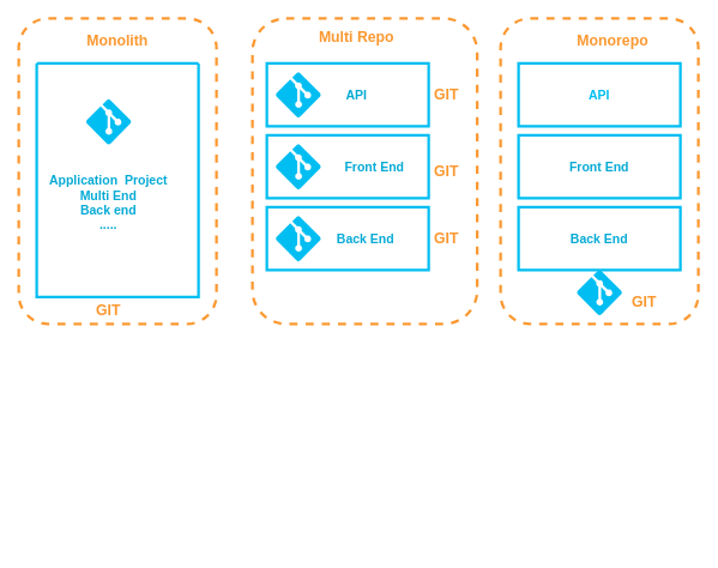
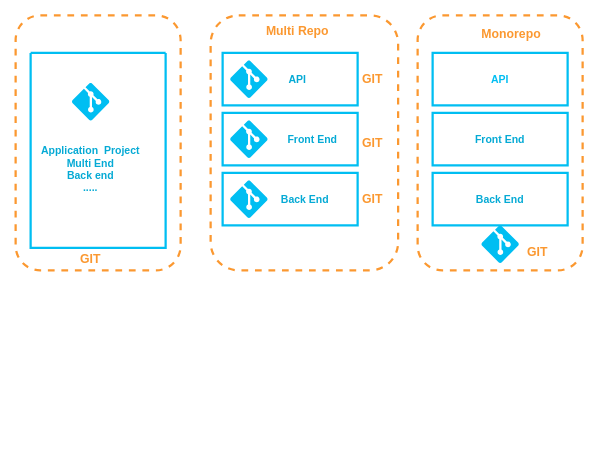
  <mxCell id="0" />
  <mxCell id="1" parent="0" />
  <mxCell id="2" value="" style="swimlane;startSize=0;strokeWidth=3;strokeColor=#00BEF2;" vertex="1" parent="1"><mxGeometry x="40" y="70" width="180" height="260" as="geometry" /></mxCell>
  <mxCell id="3" value="" style="verticalLabelPosition=bottom;html=1;verticalAlign=top;align=center;strokeColor=none;fillColor=#00BEF2;shape=mxgraph.azure.git_repository;" vertex="1" parent="2"><mxGeometry x="55" y="40" width="50" height="50" as="geometry" /></mxCell>
  <mxCell id="4" value="&lt;h4&gt;&lt;font color=&quot;#05aad5&quot;&gt;&lt;font style=&quot;font-size: 14px;&quot;&gt;Application&amp;nbsp; Project&lt;br&gt;&lt;/font&gt;&lt;font style=&quot;font-size: 14px;&quot;&gt;Multi End&lt;br&gt;&lt;/font&gt;&lt;font style=&quot;font-size: 14px;&quot;&gt;Back end&lt;br&gt;&lt;/font&gt;&lt;font style=&quot;font-size: 14px;&quot;&gt;.....&lt;/font&gt;&lt;/font&gt;&lt;/h4&gt;" style="text;strokeColor=none;align=center;fillColor=none;html=1;verticalAlign=middle;whiteSpace=wrap;rounded=0;" vertex="1" parent="2"><mxGeometry y="100" width="160" height="110" as="geometry" /></mxCell>
- <mxCell id="5" value="&lt;h3&gt;&lt;font color=&quot;#fb9830&quot;&gt;Monolith&lt;/font&gt;&lt;/h3&gt;" style="text;strokeColor=none;align=center;fillColor=none;html=1;verticalAlign=middle;whiteSpace=wrap;rounded=0;fontSize=14;" vertex="1" parent="1"><mxGeometry x="100" y="30" width="60" height="30" as="geometry" /></mxCell>
  <mxCell id="6" value="" style="rounded=1;whiteSpace=wrap;html=1;strokeColor=#FB9830;strokeWidth=3;fontSize=14;dashed=1;fillColor=none;" vertex="1" parent="1"><mxGeometry x="20" y="20" width="220" height="340" as="geometry" /></mxCell>
  <mxCell id="7" value="" style="rounded=1;whiteSpace=wrap;html=1;strokeColor=#FB9830;strokeWidth=3;fontSize=14;dashed=1;fillColor=none;" vertex="1" parent="1"><mxGeometry x="556" y="20" width="220" height="340" as="geometry" /></mxCell>
  <mxCell id="8" value="" style="group" vertex="1" connectable="0" parent="1"><mxGeometry x="296" y="70" width="180" height="70" as="geometry" /></mxCell>
  <mxCell id="9" value="" style="rounded=0;whiteSpace=wrap;html=1;strokeColor=#00BEF2;strokeWidth=3;fontSize=14;fillColor=none;" vertex="1" parent="8"><mxGeometry width="180" height="70" as="geometry" /></mxCell>
  <mxCell id="10" value="" style="verticalLabelPosition=bottom;html=1;verticalAlign=top;align=center;strokeColor=none;fillColor=#00BEF2;shape=mxgraph.azure.git_repository;strokeWidth=3;fontSize=14;" vertex="1" parent="8"><mxGeometry x="10" y="10" width="50" height="50" as="geometry" /></mxCell>
  <mxCell id="11" value="&lt;h4&gt;&lt;font color=&quot;#05aad5&quot;&gt;API&lt;/font&gt;&lt;/h4&gt;" style="text;strokeColor=none;align=center;fillColor=none;html=1;verticalAlign=middle;whiteSpace=wrap;rounded=0;fontSize=14;" vertex="1" parent="8"><mxGeometry x="70" y="20" width="60" height="30" as="geometry" /></mxCell>
  <mxCell id="12" value="" style="group" vertex="1" connectable="0" parent="1"><mxGeometry x="296" y="150" width="230" height="210" as="geometry" /></mxCell>
  <mxCell id="13" value="" style="rounded=0;whiteSpace=wrap;html=1;strokeColor=#00BEF2;strokeWidth=3;fontSize=14;fillColor=none;" vertex="1" parent="12"><mxGeometry width="180" height="70" as="geometry" /></mxCell>
  <mxCell id="14" value="" style="verticalLabelPosition=bottom;html=1;verticalAlign=top;align=center;strokeColor=none;fillColor=#00BEF2;shape=mxgraph.azure.git_repository;strokeWidth=3;fontSize=14;" vertex="1" parent="12"><mxGeometry x="10" y="10" width="50" height="50" as="geometry" /></mxCell>
  <mxCell id="15" value="&lt;h4&gt;&lt;font color=&quot;#05aad5&quot;&gt;Front End&lt;/font&gt;&lt;/h4&gt;" style="text;strokeColor=none;align=center;fillColor=none;html=1;verticalAlign=middle;whiteSpace=wrap;rounded=0;fontSize=14;" vertex="1" parent="12"><mxGeometry x="80" y="20" width="80" height="30" as="geometry" /></mxCell>
  <mxCell id="16" value="&lt;h3&gt;&lt;font color=&quot;#fb9830&quot;&gt;GIT&lt;/font&gt;&lt;/h3&gt;" style="text;strokeColor=none;align=center;fillColor=none;html=1;verticalAlign=middle;whiteSpace=wrap;rounded=0;fontSize=14;" vertex="1" parent="12"><mxGeometry x="170" y="100" width="60" height="30" as="geometry" /></mxCell>
  <mxCell id="17" value="&lt;h3&gt;&lt;font color=&quot;#fb9830&quot;&gt;GIT&lt;/font&gt;&lt;/h3&gt;" style="text;strokeColor=none;align=center;fillColor=none;html=1;verticalAlign=middle;whiteSpace=wrap;rounded=0;fontSize=14;" vertex="1" parent="12"><mxGeometry x="170" y="25" width="60" height="30" as="geometry" /></mxCell>
  <mxCell id="18" value="&lt;h3&gt;&lt;font color=&quot;#fb9830&quot;&gt;GIT&lt;/font&gt;&lt;/h3&gt;" style="text;strokeColor=none;align=center;fillColor=none;html=1;verticalAlign=middle;whiteSpace=wrap;rounded=0;fontSize=14;" vertex="1" parent="12"><mxGeometry x="170" y="-60" width="60" height="30" as="geometry" /></mxCell>
  <mxCell id="19" value="" style="group" vertex="1" connectable="0" parent="1"><mxGeometry x="296" y="230" width="274" height="380" as="geometry" /></mxCell>
  <mxCell id="20" value="" style="rounded=0;whiteSpace=wrap;html=1;strokeColor=#00BEF2;strokeWidth=3;fontSize=14;fillColor=none;" vertex="1" parent="19"><mxGeometry width="180" height="70" as="geometry" /></mxCell>
  <mxCell id="21" value="" style="verticalLabelPosition=bottom;html=1;verticalAlign=top;align=center;strokeColor=none;fillColor=#00BEF2;shape=mxgraph.azure.git_repository;strokeWidth=3;fontSize=14;" vertex="1" parent="19"><mxGeometry x="10" y="10" width="50" height="50" as="geometry" /></mxCell>
  <mxCell id="22" value="&lt;h4&gt;&lt;font color=&quot;#05aad5&quot;&gt;Back End&lt;/font&gt;&lt;/h4&gt;" style="text;strokeColor=none;align=center;fillColor=none;html=1;verticalAlign=middle;whiteSpace=wrap;rounded=0;fontSize=14;" vertex="1" parent="19"><mxGeometry x="70" y="20" width="80" height="30" as="geometry" /></mxCell>
  <mxCell id="23" value="" style="rounded=1;whiteSpace=wrap;html=1;strokeColor=#FB9830;strokeWidth=3;fontSize=14;dashed=1;fillColor=none;" vertex="1" parent="19"><mxGeometry x="-16" y="-210" width="250" height="340" as="geometry" /></mxCell>
  <mxCell id="24" value="&lt;h3&gt;&lt;font color=&quot;#fb9830&quot;&gt;Multi Repo&lt;/font&gt;&lt;/h3&gt;" style="text;strokeColor=none;align=center;fillColor=none;html=1;verticalAlign=middle;whiteSpace=wrap;rounded=0;fontSize=14;" vertex="1" parent="1"><mxGeometry x="351" y="25" width="90" height="30" as="geometry" /></mxCell>
  <mxCell id="25" value="&lt;h3&gt;&lt;font color=&quot;#fb9830&quot;&gt;GIT&lt;/font&gt;&lt;/h3&gt;" style="text;strokeColor=none;align=center;fillColor=none;html=1;verticalAlign=middle;whiteSpace=wrap;rounded=0;fontSize=14;" vertex="1" parent="1"><mxGeometry x="686" y="320" width="60" height="30" as="geometry" /></mxCell>
  <mxCell id="26" value="&lt;h3&gt;&lt;font color=&quot;#fb9830&quot;&gt;GIT&lt;/font&gt;&lt;/h3&gt;" style="text;strokeColor=none;align=center;fillColor=none;html=1;verticalAlign=middle;whiteSpace=wrap;rounded=0;fontSize=14;" vertex="1" parent="1"><mxGeometry x="90" y="330" width="60" height="30" as="geometry" /></mxCell>
  <mxCell id="27" value="" style="group" vertex="1" connectable="0" parent="1"><mxGeometry x="576" y="230" width="180" height="70" as="geometry" /></mxCell>
  <mxCell id="28" value="" style="rounded=0;whiteSpace=wrap;html=1;strokeColor=#00BEF2;strokeWidth=3;fontSize=14;fillColor=none;" vertex="1" parent="27"><mxGeometry width="180" height="70" as="geometry" /></mxCell>
  <mxCell id="29" value="&lt;h4&gt;&lt;font color=&quot;#05aad5&quot;&gt;Back End&lt;/font&gt;&lt;/h4&gt;" style="text;strokeColor=none;align=center;fillColor=none;html=1;verticalAlign=middle;whiteSpace=wrap;rounded=0;fontSize=14;" vertex="1" parent="27"><mxGeometry x="50" y="20" width="80" height="30" as="geometry" /></mxCell>
  <mxCell id="30" value="" style="group" vertex="1" connectable="0" parent="1"><mxGeometry x="576" y="150" width="180" height="70" as="geometry" /></mxCell>
  <mxCell id="31" value="" style="rounded=0;whiteSpace=wrap;html=1;strokeColor=#00BEF2;strokeWidth=3;fontSize=14;fillColor=none;" vertex="1" parent="30"><mxGeometry width="180" height="70" as="geometry" /></mxCell>
  <mxCell id="32" value="&lt;h4&gt;&lt;font color=&quot;#05aad5&quot;&gt;Front End&lt;/font&gt;&lt;/h4&gt;" style="text;strokeColor=none;align=center;fillColor=none;html=1;verticalAlign=middle;whiteSpace=wrap;rounded=0;fontSize=14;" vertex="1" parent="30"><mxGeometry x="50" y="20" width="80" height="30" as="geometry" /></mxCell>
  <mxCell id="33" value="" style="rounded=0;whiteSpace=wrap;html=1;strokeColor=#00BEF2;strokeWidth=3;fontSize=14;fillColor=none;" vertex="1" parent="1"><mxGeometry x="576" y="70" width="180" height="70" as="geometry" /></mxCell>
  <mxCell id="34" value="&lt;h4&gt;&lt;font color=&quot;#00bef2&quot;&gt;API&lt;/font&gt;&lt;/h4&gt;" style="text;strokeColor=none;align=center;fillColor=none;html=1;verticalAlign=middle;whiteSpace=wrap;rounded=0;fontSize=14;" vertex="1" parent="1"><mxGeometry x="626" y="90" width="80" height="30" as="geometry" /></mxCell>
  <mxCell id="35" value="" style="verticalLabelPosition=bottom;html=1;verticalAlign=top;align=center;strokeColor=none;fillColor=#00BEF2;shape=mxgraph.azure.git_repository;strokeWidth=3;fontSize=14;fontColor=#FB9830;" vertex="1" parent="1"><mxGeometry x="641" y="300" width="50" height="50" as="geometry" /></mxCell>
  <mxCell id="36" value="&lt;h3&gt;Monorepo&lt;/h3&gt;" style="text;strokeColor=none;align=center;fillColor=none;html=1;verticalAlign=middle;whiteSpace=wrap;rounded=0;fontSize=14;fontColor=#FB9830;" vertex="1" parent="1"><mxGeometry x="639" y="30" width="84" height="30" as="geometry" /></mxCell>
